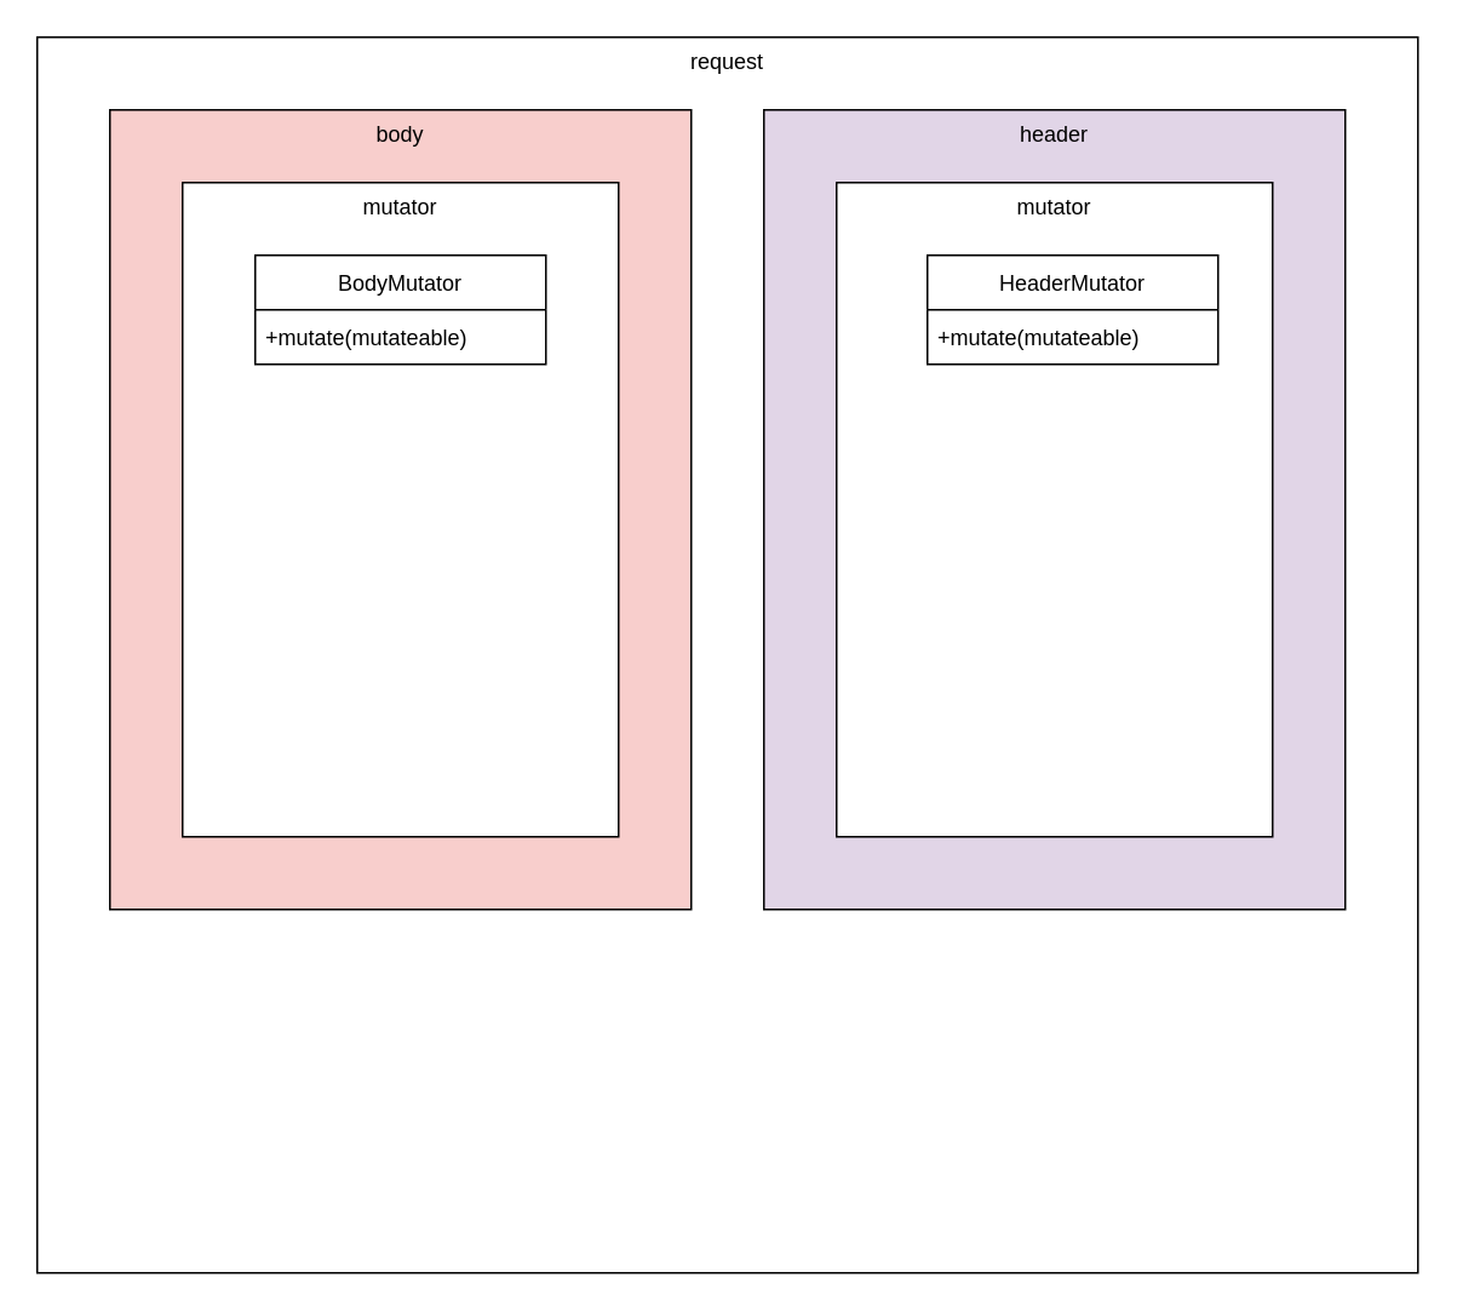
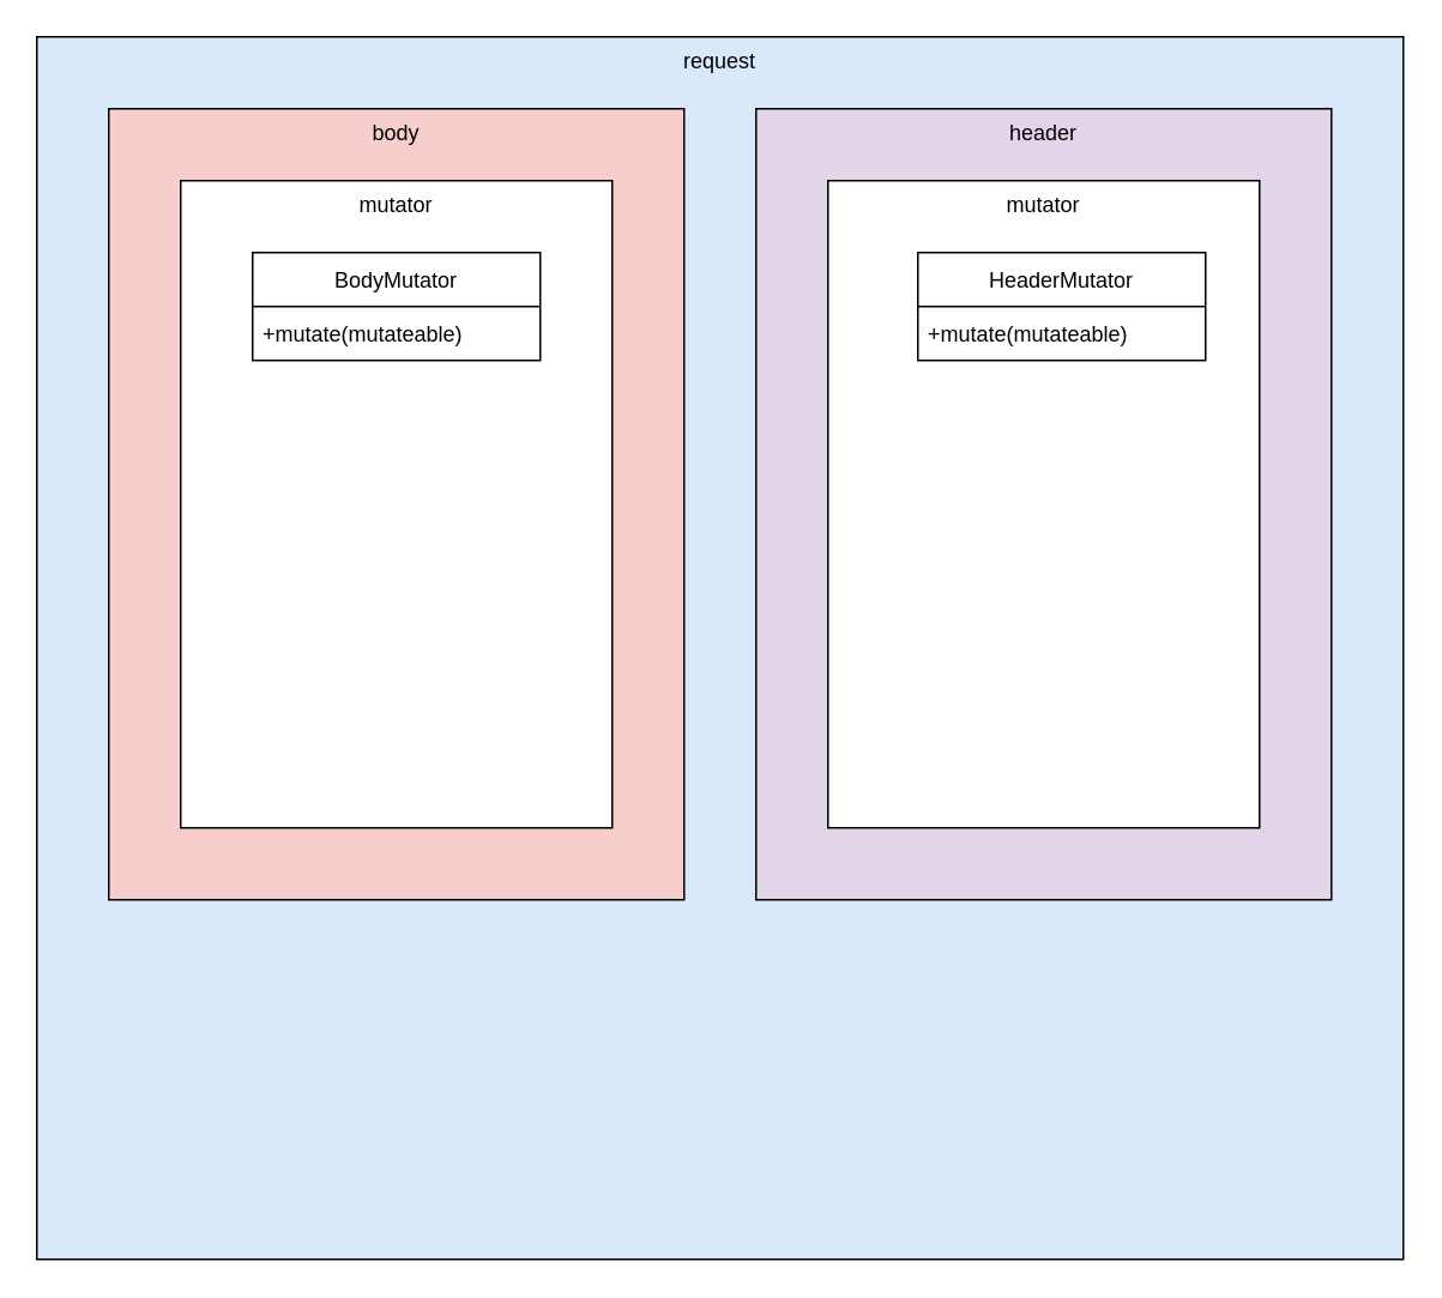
  <mxCell id="0" />
  <mxCell id="1" parent="0" />
- <mxCell id="2" value="request" style="rounded=0;whiteSpace=wrap;html=1;verticalAlign=top;" vertex="1" parent="1"><mxGeometry x="20" y="20" width="760" height="680" as="geometry" /></mxCell>
+ <mxCell id="2" value="request" style="rounded=0;whiteSpace=wrap;html=1;verticalAlign=top;fillColor=#dae8fc;" vertex="1" parent="1"><mxGeometry x="20" y="20" width="760" height="680" as="geometry" /></mxCell>
  <mxCell id="3" value="body" style="rounded=0;whiteSpace=wrap;html=1;verticalAlign=top;fillColor=#f8cecc;" vertex="1" parent="1"><mxGeometry x="60" y="60" width="320" height="440" as="geometry" /></mxCell>
  <mxCell id="4" value="header" style="rounded=0;whiteSpace=wrap;html=1;verticalAlign=top;fillColor=#e1d5e7;" vertex="1" parent="1"><mxGeometry x="420" y="60" width="320" height="440" as="geometry" /></mxCell>
  <mxCell id="5" value="mutator" style="rounded=0;whiteSpace=wrap;html=1;verticalAlign=top;" vertex="1" parent="1"><mxGeometry x="100" y="100" width="240" height="360" as="geometry" /></mxCell>
  <mxCell id="6" value="mutator" style="rounded=0;whiteSpace=wrap;html=1;verticalAlign=top;" vertex="1" parent="1"><mxGeometry x="460" y="100" width="240" height="360" as="geometry" /></mxCell>
  <mxCell id="7" value="BodyMutator" style="swimlane;fontStyle=0;childLayout=stackLayout;horizontal=1;startSize=30;horizontalStack=0;resizeParent=1;resizeParentMax=0;resizeLast=0;collapsible=1;marginBottom=0;" vertex="1" parent="1"><mxGeometry x="140" y="140" width="160" height="60" as="geometry" /></mxCell>
  <mxCell id="8" value="+mutate(mutateable)" style="text;strokeColor=none;fillColor=none;align=left;verticalAlign=middle;spacingLeft=4;spacingRight=4;overflow=hidden;points=[[0,0.5],[1,0.5]];portConstraint=eastwest;rotatable=0;" vertex="1" parent="7"><mxGeometry y="30" width="160" height="30" as="geometry" /></mxCell>
  <mxCell id="9" value="HeaderMutator" style="swimlane;fontStyle=0;childLayout=stackLayout;horizontal=1;startSize=30;horizontalStack=0;resizeParent=1;resizeParentMax=0;resizeLast=0;collapsible=1;marginBottom=0;" vertex="1" parent="1"><mxGeometry x="510" y="140" width="160" height="60" as="geometry" /></mxCell>
  <mxCell id="10" value="+mutate(mutateable)" style="text;strokeColor=none;fillColor=none;align=left;verticalAlign=middle;spacingLeft=4;spacingRight=4;overflow=hidden;points=[[0,0.5],[1,0.5]];portConstraint=eastwest;rotatable=0;" vertex="1" parent="9"><mxGeometry y="30" width="160" height="30" as="geometry" /></mxCell>
